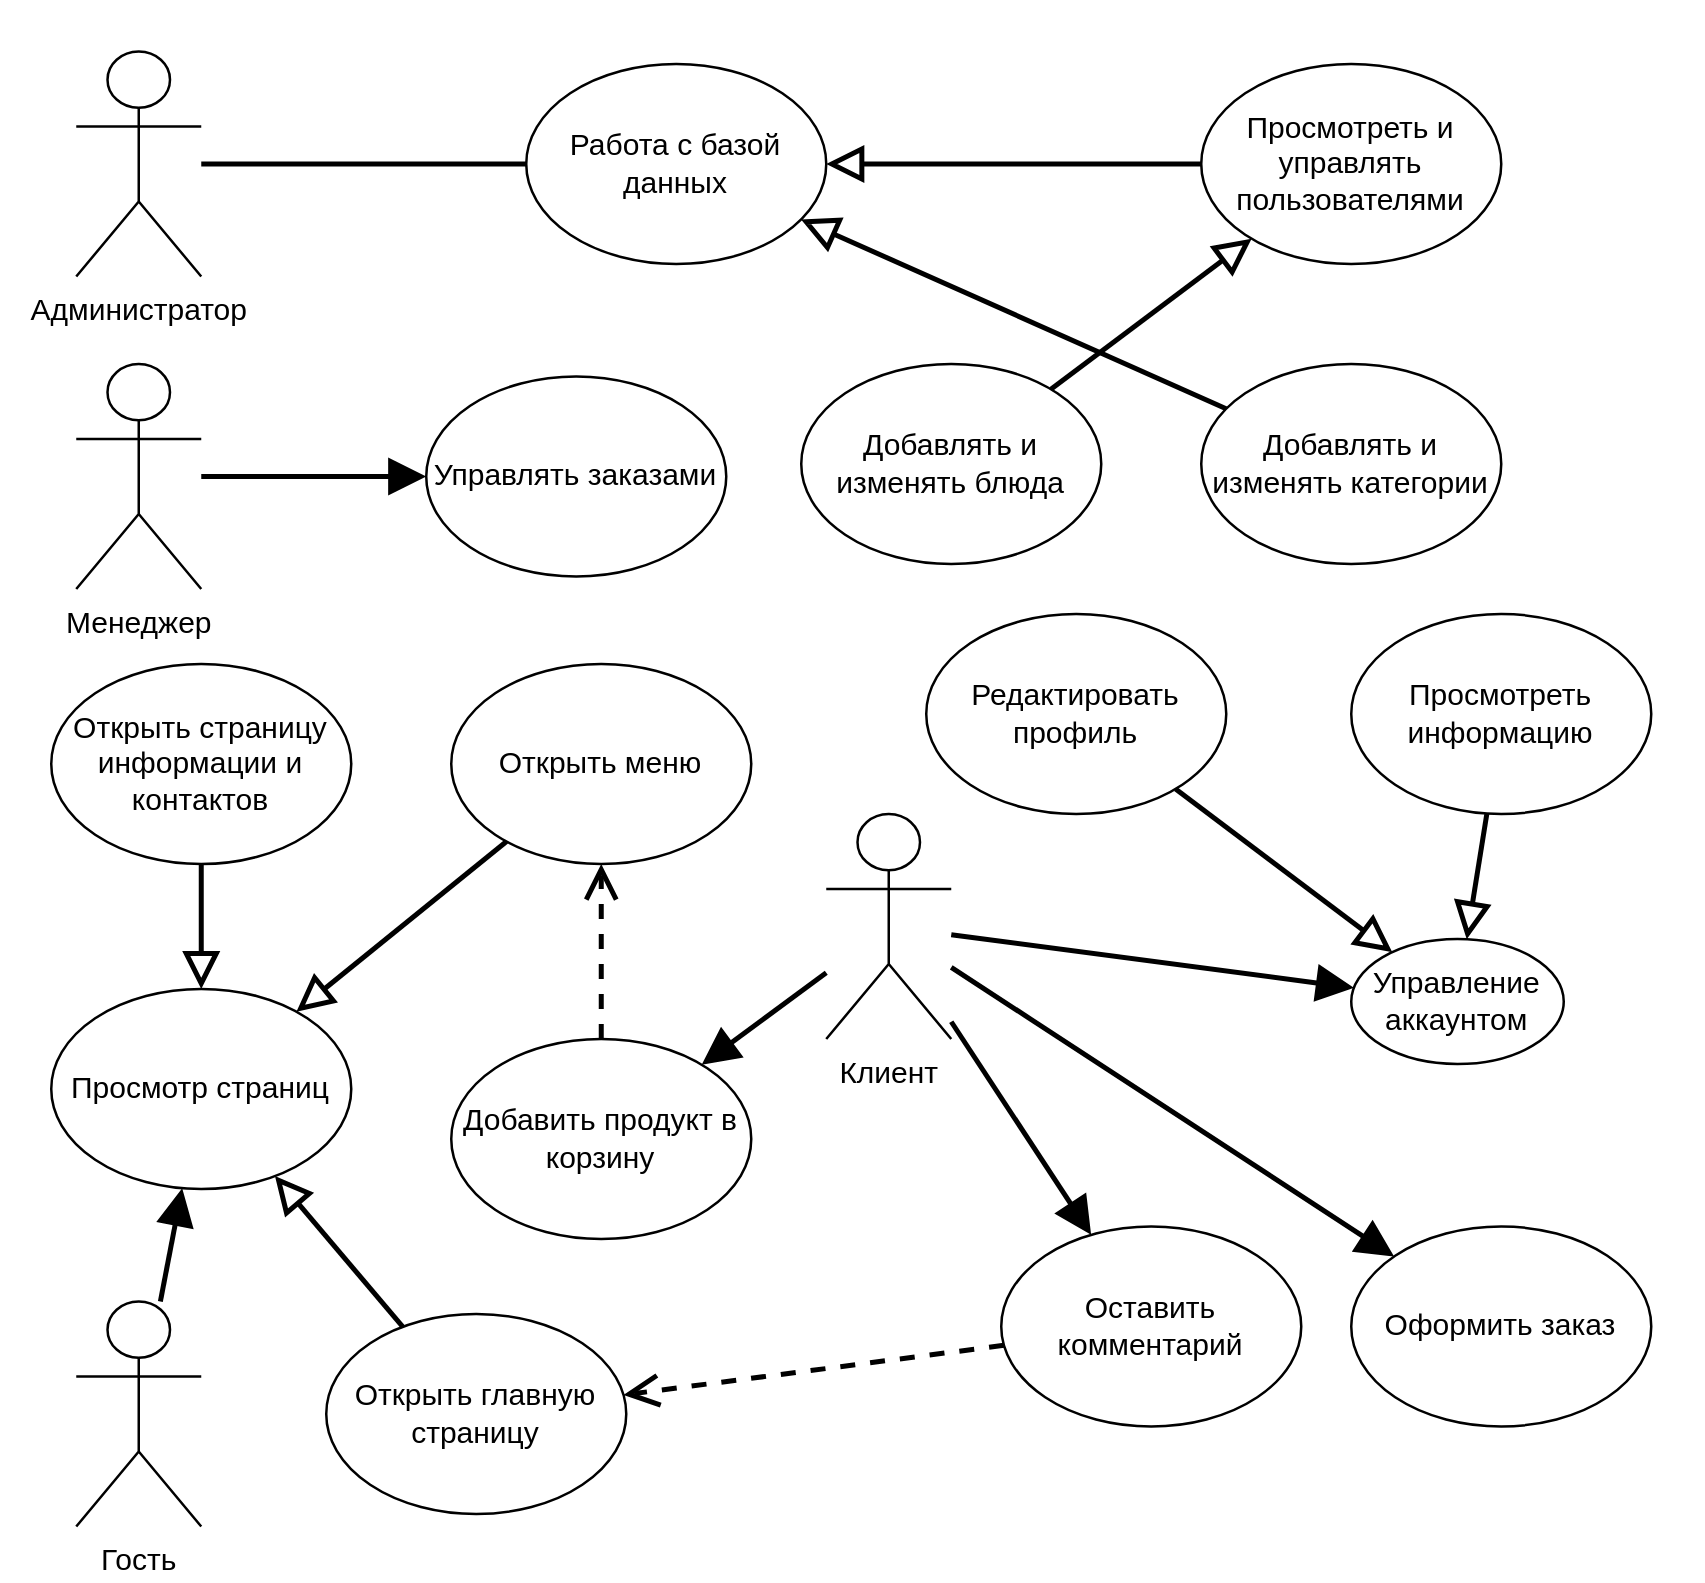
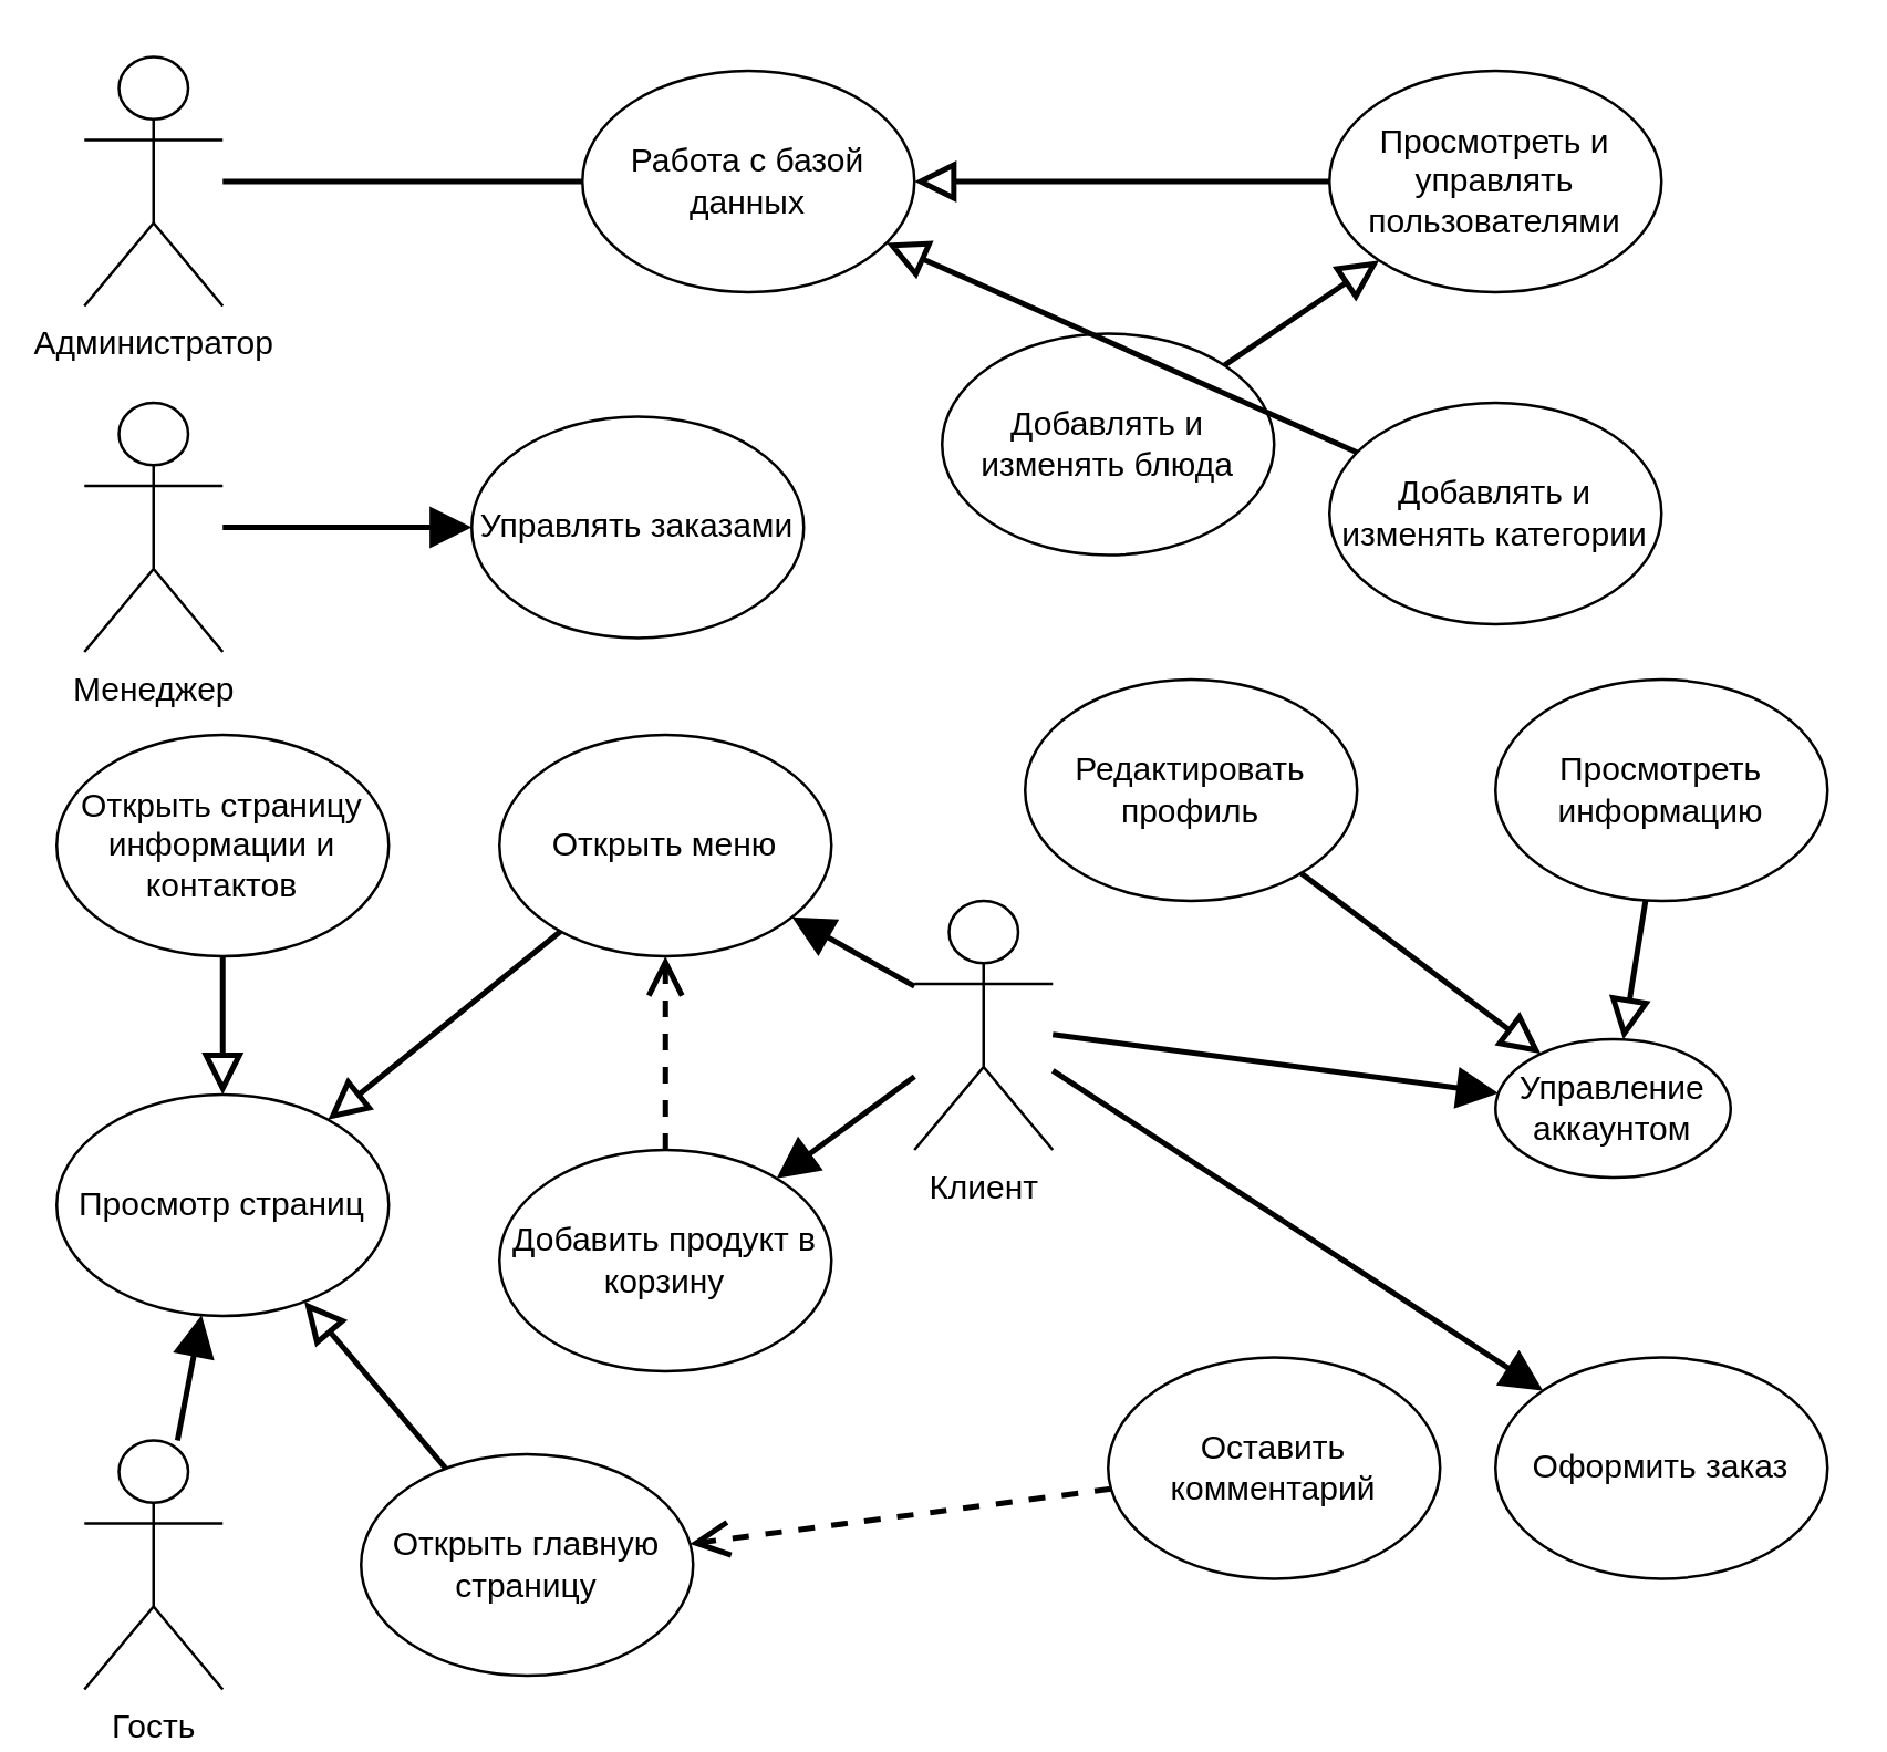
  <mxCell id="0" />
  <mxCell id="1" parent="0" />
  <mxCell id="2" value="Администратор" style="shape=umlActor;verticalLabelPosition=bottom;verticalAlign=top;html=1;outlineConnect=0;" parent="1" vertex="1"><mxGeometry x="30" y="20" width="50" height="90" as="geometry" /></mxCell>
  <mxCell id="3" value="Менеджер" style="shape=umlActor;verticalLabelPosition=bottom;verticalAlign=top;html=1;outlineConnect=0;" parent="1" vertex="1"><mxGeometry x="30" y="145" width="50" height="90" as="geometry" /></mxCell>
  <mxCell id="4" value="Клиент" style="shape=umlActor;verticalLabelPosition=bottom;verticalAlign=top;html=1;outlineConnect=0;" parent="1" vertex="1"><mxGeometry x="330" y="325" width="50" height="90" as="geometry" /></mxCell>
  <mxCell id="5" value="Открыть главную страницу" style="ellipse;whiteSpace=wrap;html=1;" parent="1" vertex="1"><mxGeometry x="130" y="525" width="120" height="80" as="geometry" /></mxCell>
  <mxCell id="6" value="Гость" style="shape=umlActor;verticalLabelPosition=bottom;verticalAlign=top;html=1;outlineConnect=0;" parent="1" vertex="1"><mxGeometry x="30" y="520" width="50" height="90" as="geometry" /></mxCell>
  <mxCell id="7" value="" style="endArrow=open;html=1;rounded=0;dashed=1;strokeWidth=2;endFill=0;endSize=10;jumpSize=6;" parent="1" source="8" target="5" edge="1"><mxGeometry width="50" height="50" relative="1" as="geometry"><mxPoint x="630" y="145" as="sourcePoint" /><mxPoint x="650" y="145" as="targetPoint" /></mxGeometry></mxCell>
  <mxCell id="8" value="Оставить комментарий" style="ellipse;whiteSpace=wrap;html=1;" parent="1" vertex="1"><mxGeometry x="400" y="490" width="120" height="80" as="geometry" /></mxCell>
- <mxCell id="9" value="" style="endArrow=block;html=1;rounded=0;endFill=1;strokeWidth=2;endSize=10;targetPerimeterSpacing=0;startSize=6;" parent="1" source="4" target="8" edge="1"><mxGeometry width="50" height="50" relative="1" as="geometry"><mxPoint x="230" y="275" as="sourcePoint" /><mxPoint x="380" y="275" as="targetPoint" /></mxGeometry></mxCell>
+ <mxCell id="9" value="" style="endArrow=block;html=1;rounded=0;endFill=1;strokeWidth=2;endSize=10;targetPerimeterSpacing=0;startSize=6;" parent="1" source="4" target="12" edge="1"><mxGeometry width="50" height="50" relative="1" as="geometry"><mxPoint x="230" y="275" as="sourcePoint" /><mxPoint x="380" y="275" as="targetPoint" /></mxGeometry></mxCell>
  <mxCell id="10" value="Оформить заказ" style="ellipse;whiteSpace=wrap;html=1;" parent="1" vertex="1"><mxGeometry x="540" y="490" width="120" height="80" as="geometry" /></mxCell>
  <mxCell id="11" value="Добавить продукт в корзину" style="ellipse;whiteSpace=wrap;html=1;" parent="1" vertex="1"><mxGeometry x="180" y="415" width="120" height="80" as="geometry" /></mxCell>
  <mxCell id="12" value="Открыть меню" style="ellipse;whiteSpace=wrap;html=1;" parent="1" vertex="1"><mxGeometry x="180" y="265" width="120" height="80" as="geometry" /></mxCell>
  <mxCell id="13" value="Открыть страницу информации и контактов&lt;br&gt;" style="ellipse;whiteSpace=wrap;html=1;" parent="1" vertex="1"><mxGeometry x="20" y="265" width="120" height="80" as="geometry" /></mxCell>
  <mxCell id="14" value="" style="endArrow=block;html=1;rounded=0;endFill=1;strokeWidth=2;endSize=10;targetPerimeterSpacing=0;startSize=6;" parent="1" source="6" target="26" edge="1"><mxGeometry width="50" height="50" relative="1" as="geometry"><mxPoint x="60" y="375" as="sourcePoint" /><mxPoint x="210" y="375" as="targetPoint" /></mxGeometry></mxCell>
  <mxCell id="15" value="" style="endArrow=open;html=1;rounded=0;dashed=1;strokeWidth=2;endFill=0;endSize=10;jumpSize=6;" parent="1" source="11" target="12" edge="1"><mxGeometry width="50" height="50" relative="1" as="geometry"><mxPoint x="160" y="275" as="sourcePoint" /><mxPoint x="310" y="275" as="targetPoint" /></mxGeometry></mxCell>
  <mxCell id="16" value="" style="endArrow=block;html=1;rounded=0;endFill=1;strokeWidth=2;endSize=10;targetPerimeterSpacing=0;startSize=6;" parent="1" source="4" target="11" edge="1"><mxGeometry width="50" height="50" relative="1" as="geometry"><mxPoint x="510" y="255" as="sourcePoint" /><mxPoint x="560" y="315" as="targetPoint" /></mxGeometry></mxCell>
  <mxCell id="17" value="" style="endArrow=block;html=1;rounded=0;endFill=1;strokeWidth=2;endSize=10;targetPerimeterSpacing=0;startSize=6;" parent="1" source="4" target="10" edge="1"><mxGeometry width="50" height="50" relative="1" as="geometry"><mxPoint x="360" y="305" as="sourcePoint" /><mxPoint x="510" y="305" as="targetPoint" /></mxGeometry></mxCell>
  <mxCell id="18" value="Управлять заказами" style="ellipse;whiteSpace=wrap;html=1;" parent="1" vertex="1"><mxGeometry x="170" y="150" width="120" height="80" as="geometry" /></mxCell>
  <mxCell id="19" value="" style="endArrow=block;html=1;rounded=0;endFill=1;strokeWidth=2;endSize=10;targetPerimeterSpacing=0;startSize=6;" parent="1" source="3" target="18" edge="1"><mxGeometry width="50" height="50" relative="1" as="geometry"><mxPoint x="60" y="195" as="sourcePoint" /><mxPoint x="210" y="195" as="targetPoint" /></mxGeometry></mxCell>
  <mxCell id="20" value="Управление аккаунтом" style="ellipse;whiteSpace=wrap;html=1;" parent="1" vertex="1"><mxGeometry x="540" y="375" width="85" height="50" as="geometry" /></mxCell>
  <mxCell id="21" value="" style="endArrow=block;html=1;rounded=0;endFill=1;strokeWidth=2;endSize=10;targetPerimeterSpacing=0;startSize=6;" parent="1" source="4" target="20" edge="1"><mxGeometry width="50" height="50" relative="1" as="geometry"><mxPoint x="360" y="265" as="sourcePoint" /><mxPoint x="510" y="265" as="targetPoint" /></mxGeometry></mxCell>
  <mxCell id="22" value="Редактировать профиль" style="ellipse;whiteSpace=wrap;html=1;" parent="1" vertex="1"><mxGeometry x="370" y="245" width="120" height="80" as="geometry" /></mxCell>
  <mxCell id="23" value="Просмотреть информацию" style="ellipse;whiteSpace=wrap;html=1;" parent="1" vertex="1"><mxGeometry x="540" y="245" width="120" height="80" as="geometry" /></mxCell>
  <mxCell id="24" value="" style="endArrow=block;html=1;rounded=0;strokeWidth=2;endSize=10;endFill=0;" parent="1" source="22" target="20" edge="1"><mxGeometry width="50" height="50" relative="1" as="geometry"><mxPoint x="410" y="225" as="sourcePoint" /><mxPoint x="560" y="225" as="targetPoint" /></mxGeometry></mxCell>
  <mxCell id="25" value="" style="endArrow=block;html=1;rounded=0;strokeWidth=2;endSize=10;endFill=0;" parent="1" source="23" target="20" edge="1"><mxGeometry width="50" height="50" relative="1" as="geometry"><mxPoint x="580" y="265" as="sourcePoint" /><mxPoint x="730" y="265" as="targetPoint" /></mxGeometry></mxCell>
  <mxCell id="26" value="Просмотр страниц" style="ellipse;whiteSpace=wrap;html=1;" parent="1" vertex="1"><mxGeometry x="20" y="395" width="120" height="80" as="geometry" /></mxCell>
  <mxCell id="27" value="" style="endArrow=block;html=1;rounded=0;strokeWidth=2;endSize=10;endFill=0;" parent="1" source="13" target="26" edge="1"><mxGeometry width="50" height="50" relative="1" as="geometry"><mxPoint x="-50" y="495" as="sourcePoint" /><mxPoint x="100" y="495" as="targetPoint" /></mxGeometry></mxCell>
  <mxCell id="28" value="" style="endArrow=block;html=1;rounded=0;strokeWidth=2;endSize=10;endFill=0;" parent="1" source="12" target="26" edge="1"><mxGeometry width="50" height="50" relative="1" as="geometry"><mxPoint x="20" y="434.5" as="sourcePoint" /><mxPoint x="170" y="434.5" as="targetPoint" /></mxGeometry></mxCell>
  <mxCell id="29" value="" style="endArrow=block;html=1;rounded=0;strokeWidth=2;endSize=10;endFill=0;" parent="1" source="5" target="26" edge="1"><mxGeometry width="50" height="50" relative="1" as="geometry"><mxPoint x="190" y="675" as="sourcePoint" /><mxPoint x="220" y="555" as="targetPoint" /></mxGeometry></mxCell>
  <mxCell id="30" value="Работа с базой данных" style="ellipse;whiteSpace=wrap;html=1;" parent="1" vertex="1"><mxGeometry x="210" y="25" width="120" height="80" as="geometry" /></mxCell>
  <mxCell id="31" value="" style="endArrow=none;html=1;rounded=0;endFill=1;strokeWidth=2;endSize=10;targetPerimeterSpacing=0;startSize=6;" parent="1" source="2" target="30" edge="1"><mxGeometry width="50" height="50" relative="1" as="geometry"><mxPoint x="90" y="74.5" as="sourcePoint" /><mxPoint x="240" y="74.5" as="targetPoint" /></mxGeometry></mxCell>
  <mxCell id="32" value="" style="endArrow=block;html=1;rounded=0;strokeWidth=2;endSize=10;endFill=0;" parent="1" source="33" target="30" edge="1"><mxGeometry width="50" height="50" relative="1" as="geometry"><mxPoint x="510" y="15" as="sourcePoint" /><mxPoint x="390" y="85" as="targetPoint" /></mxGeometry></mxCell>
  <mxCell id="33" value="Просмотреть и управлять пользователями&lt;br&gt;" style="ellipse;whiteSpace=wrap;html=1;" parent="1" vertex="1"><mxGeometry x="480" y="25" width="120" height="80" as="geometry" /></mxCell>
  <mxCell id="34" value="Добавлять и изменять категории" style="ellipse;whiteSpace=wrap;html=1;" parent="1" vertex="1"><mxGeometry x="480" y="145" width="120" height="80" as="geometry" /></mxCell>
- <mxCell id="35" value="Добавлять и изменять блюда" style="ellipse;whiteSpace=wrap;html=1;" parent="1" vertex="1"><mxGeometry x="320" y="145" width="120" height="80" as="geometry" /></mxCell>
+ <mxCell id="35" value="Добавлять и изменять блюда" style="ellipse;whiteSpace=wrap;html=1;" parent="1" vertex="1"><mxGeometry x="340" y="120" width="120" height="80" as="geometry" /></mxCell>
  <mxCell id="36" value="" style="endArrow=block;html=1;rounded=0;strokeWidth=2;endSize=10;endFill=0;" parent="1" source="34" target="30" edge="1"><mxGeometry width="50" height="50" relative="1" as="geometry"><mxPoint x="510" y="55" as="sourcePoint" /><mxPoint x="420" y="85" as="targetPoint" /></mxGeometry></mxCell>
  <mxCell id="37" value="" style="endArrow=block;html=1;rounded=0;strokeWidth=2;endSize=10;endFill=0;" parent="1" source="35" target="33" edge="1"><mxGeometry width="50" height="50" relative="1" as="geometry"><mxPoint x="520" y="65" as="sourcePoint" /><mxPoint x="420" y="115" as="targetPoint" /></mxGeometry></mxCell>
